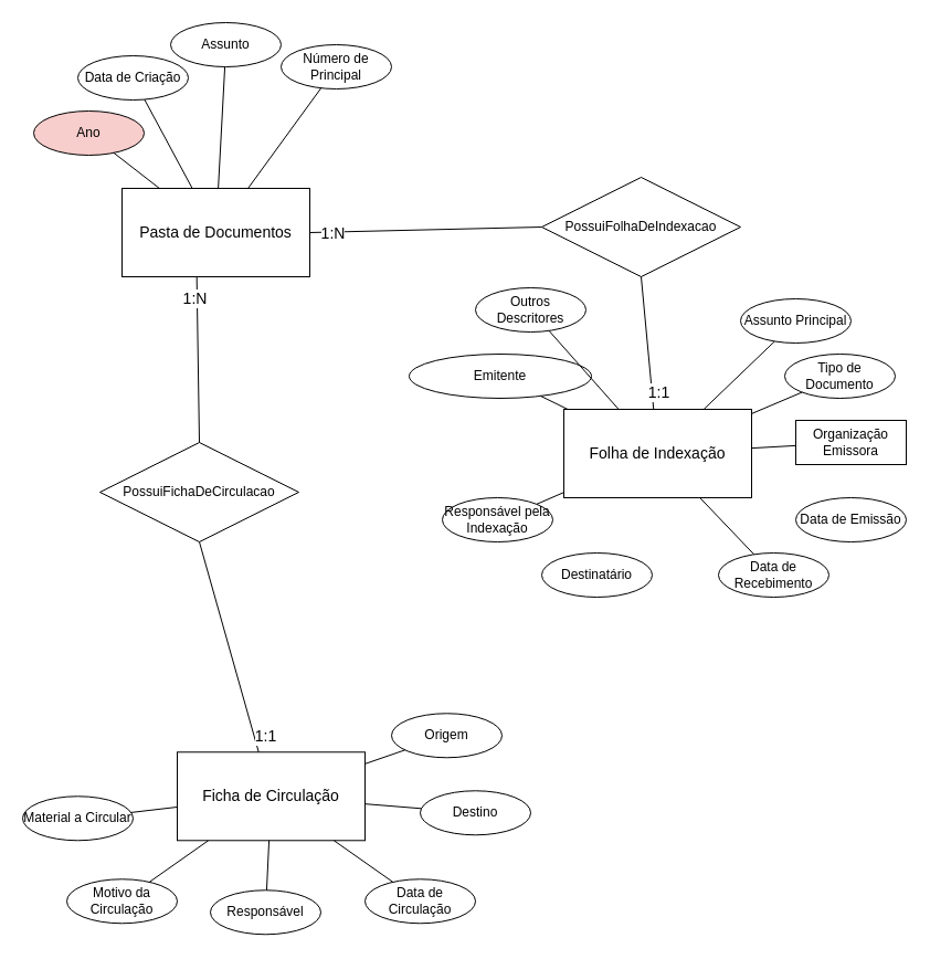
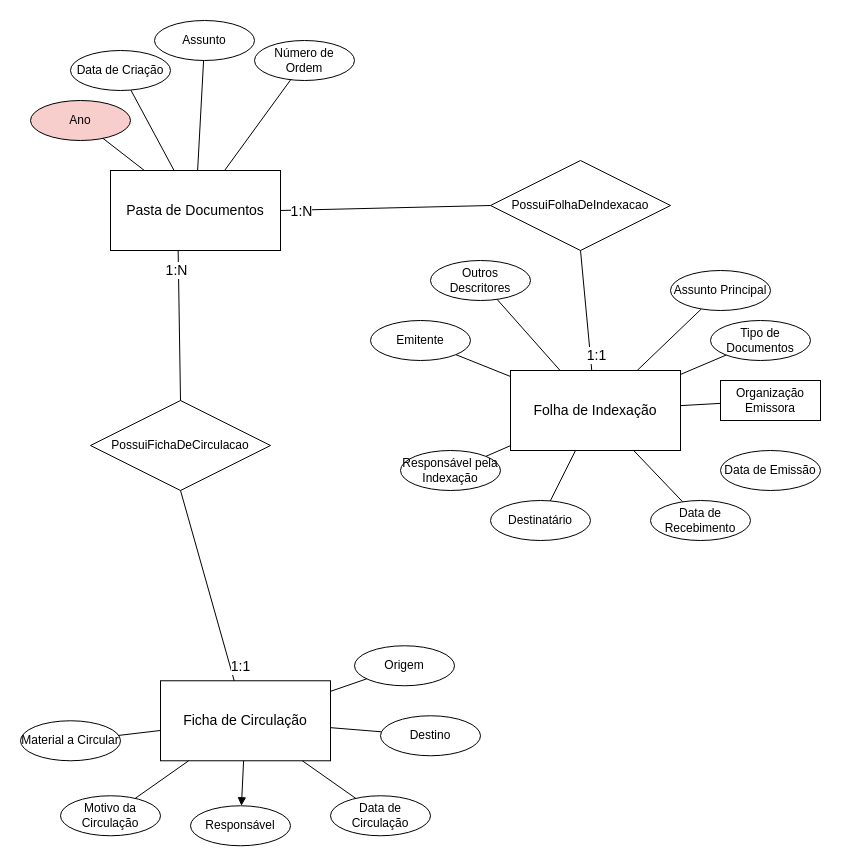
  <mxCell id="0" />
  <mxCell id="1" parent="0" />
  <mxCell id="2" value="Pasta de Documentos" style="whiteSpace=wrap;html=1;align=center;fontSize=14;" parent="1" vertex="1"><mxGeometry x="110" y="170" width="170" height="80" as="geometry" /></mxCell>
  <mxCell id="3" value="PossuiFichaDeCirculacao" style="shape=rhombus;perimeter=rhombusPerimeter;whiteSpace=wrap;html=1;align=center;" parent="1" vertex="1"><mxGeometry x="90" y="400" width="180" height="90" as="geometry" /></mxCell>
  <mxCell id="4" value="Ficha de Circulação" style="whiteSpace=wrap;html=1;align=center;fontSize=14;" parent="1" vertex="1"><mxGeometry x="160" y="680.27" width="170" height="80" as="geometry" /></mxCell>
  <mxCell id="5" value="Folha de Indexação" style="whiteSpace=wrap;html=1;align=center;fontSize=14;" parent="1" vertex="1"><mxGeometry x="510" y="370" width="170" height="80" as="geometry" /></mxCell>
  <mxCell id="6" value="PossuiFolhaDeIndexacao" style="shape=rhombus;perimeter=rhombusPerimeter;whiteSpace=wrap;html=1;align=center;fontSize=12;" parent="1" vertex="1"><mxGeometry x="490" y="160" width="180" height="90" as="geometry" /></mxCell>
  <mxCell id="7" value="" style="endArrow=none;html=1;rounded=0;entryX=0.398;entryY=1.004;entryDx=0;entryDy=0;exitX=0.5;exitY=0;exitDx=0;exitDy=0;entryPerimeter=0;" parent="1" source="3" target="2" edge="1"><mxGeometry relative="1" as="geometry"><mxPoint x="390" y="350" as="sourcePoint" /><mxPoint x="550" y="350" as="targetPoint" /><Array as="points" /></mxGeometry></mxCell>
  <mxCell id="8" value="1:N" style="edgeLabel;html=1;align=center;verticalAlign=middle;resizable=0;points=[];fontSize=14;" parent="7" vertex="1" connectable="0"><mxGeometry x="0.752" y="2" relative="1" as="geometry"><mxPoint as="offset" /></mxGeometry></mxCell>
  <mxCell id="9" value="" style="endArrow=none;html=1;rounded=0;exitX=0.5;exitY=1;exitDx=0;exitDy=0;" parent="1" source="3" edge="1" target="4"><mxGeometry relative="1" as="geometry"><mxPoint x="390" y="700" as="sourcePoint" /><mxPoint x="265" y="895" as="targetPoint" /></mxGeometry></mxCell>
  <mxCell id="10" value="1:1" style="edgeLabel;html=1;align=center;verticalAlign=middle;resizable=0;points=[];fontSize=14;" parent="9" vertex="1" connectable="0"><mxGeometry x="0.808" y="-2" relative="1" as="geometry"><mxPoint x="13" y="3" as="offset" /></mxGeometry></mxCell>
  <mxCell id="11" value="" style="endArrow=none;html=1;rounded=0;exitX=1;exitY=0.5;exitDx=0;exitDy=0;entryX=0;entryY=0.5;entryDx=0;entryDy=0;" parent="1" source="2" target="6" edge="1"><mxGeometry relative="1" as="geometry"><mxPoint x="390" y="350" as="sourcePoint" /><mxPoint x="550" y="350" as="targetPoint" /></mxGeometry></mxCell>
  <mxCell id="12" value="1:N" style="edgeLabel;html=1;align=center;verticalAlign=middle;resizable=0;points=[];fontSize=14;" parent="11" vertex="1" connectable="0"><mxGeometry x="-0.814" y="-1" relative="1" as="geometry"><mxPoint as="offset" /></mxGeometry></mxCell>
  <mxCell id="13" value="" style="endArrow=none;html=1;rounded=0;exitX=0.5;exitY=1;exitDx=0;exitDy=0;" parent="1" source="6" target="5" edge="1"><mxGeometry relative="1" as="geometry"><mxPoint x="90" y="600" as="sourcePoint" /><mxPoint x="250" y="600" as="targetPoint" /></mxGeometry></mxCell>
  <mxCell id="14" value="1:1" style="edgeLabel;html=1;align=center;verticalAlign=middle;resizable=0;points=[];fontSize=14;" parent="13" vertex="1" connectable="0"><mxGeometry x="0.743" y="2" relative="1" as="geometry"><mxPoint x="4" as="offset" /></mxGeometry></mxCell>
  <mxCell id="15" value="Assunto" style="ellipse;whiteSpace=wrap;html=1;align=center;" parent="1" vertex="1"><mxGeometry x="154" y="20" width="100" height="40" as="geometry" /></mxCell>
  <mxCell id="16" value="Ano" style="ellipse;whiteSpace=wrap;html=1;align=center;fillColor=#f8cecc;" parent="1" vertex="1"><mxGeometry x="30" y="100" width="100" height="40" as="geometry" /></mxCell>
- <mxCell id="17" value="Número de Principal" style="ellipse;whiteSpace=wrap;html=1;align=center;" parent="1" vertex="1"><mxGeometry x="254" y="40" width="100" height="40" as="geometry" /></mxCell>
+ <mxCell id="17" value="Número de Ordem" style="ellipse;whiteSpace=wrap;html=1;align=center;" parent="1" vertex="1"><mxGeometry x="254" y="40" width="100" height="40" as="geometry" /></mxCell>
  <mxCell id="18" value="Data de Criação" style="ellipse;whiteSpace=wrap;html=1;align=center;" parent="1" vertex="1"><mxGeometry x="70" y="50" width="100" height="40" as="geometry" /></mxCell>
  <mxCell id="19" value="" style="endArrow=none;html=1;rounded=0;" parent="1" source="17" target="2" edge="1"><mxGeometry relative="1" as="geometry"><mxPoint x="810" y="350" as="sourcePoint" /><mxPoint x="970" y="350" as="targetPoint" /></mxGeometry></mxCell>
  <mxCell id="20" value="" style="resizable=0;html=1;whiteSpace=wrap;align=left;verticalAlign=bottom;" parent="19" connectable="0" vertex="1"><mxGeometry x="-1" relative="1" as="geometry" /></mxCell>
  <mxCell id="21" value="" style="endArrow=none;html=1;rounded=0;" parent="1" source="18" target="2" edge="1"><mxGeometry relative="1" as="geometry"><mxPoint x="-130" y="260" as="sourcePoint" /><mxPoint x="170" y="160" as="targetPoint" /></mxGeometry></mxCell>
  <mxCell id="22" value="" style="endArrow=none;html=1;rounded=0;" parent="1" source="16" target="2" edge="1"><mxGeometry relative="1" as="geometry"><mxPoint x="-120" y="270" as="sourcePoint" /><mxPoint x="40" y="270" as="targetPoint" /></mxGeometry></mxCell>
  <mxCell id="23" value="" style="endArrow=none;html=1;rounded=0;" parent="1" source="15" target="2" edge="1"><mxGeometry relative="1" as="geometry"><mxPoint x="-100" y="270" as="sourcePoint" /><mxPoint x="60" y="270" as="targetPoint" /></mxGeometry></mxCell>
  <mxCell id="24" value="Material a Circular" style="ellipse;whiteSpace=wrap;html=1;align=center;" parent="1" vertex="1"><mxGeometry x="20" y="720.27" width="100" height="40" as="geometry" /></mxCell>
  <mxCell id="25" value="Origem" style="ellipse;whiteSpace=wrap;html=1;align=center;" parent="1" vertex="1"><mxGeometry x="354" y="645.27" width="100" height="40" as="geometry" /></mxCell>
  <mxCell id="26" value="Destino" style="ellipse;whiteSpace=wrap;html=1;align=center;" parent="1" vertex="1"><mxGeometry x="380" y="715.27" width="100" height="40" as="geometry" /></mxCell>
  <mxCell id="27" value="Responsável" style="ellipse;whiteSpace=wrap;html=1;align=center;" parent="1" vertex="1"><mxGeometry x="190" y="805.27" width="100" height="40" as="geometry" /></mxCell>
  <mxCell id="28" value="Data de Circulação" style="ellipse;whiteSpace=wrap;html=1;align=center;" parent="1" vertex="1"><mxGeometry x="330" y="795.27" width="100" height="40" as="geometry" /></mxCell>
  <mxCell id="29" value="Motivo da Circulação" style="ellipse;whiteSpace=wrap;html=1;align=center;" parent="1" vertex="1"><mxGeometry x="60" y="795.27" width="100" height="40" as="geometry" /></mxCell>
  <mxCell id="30" value="" style="endArrow=none;html=1;rounded=0;" parent="1" source="4" target="26" edge="1"><mxGeometry relative="1" as="geometry"><mxPoint x="530" y="885.27" as="sourcePoint" /><mxPoint x="690" y="885.27" as="targetPoint" /></mxGeometry></mxCell>
  <mxCell id="31" value="" style="endArrow=none;html=1;rounded=0;" parent="1" source="4" target="28" edge="1"><mxGeometry relative="1" as="geometry"><mxPoint x="540" y="895.27" as="sourcePoint" /><mxPoint x="700" y="895.27" as="targetPoint" /></mxGeometry></mxCell>
- <mxCell id="32" value="" style="endArrow=none;html=1;rounded=0;" parent="1" source="4" target="27" edge="1"><mxGeometry relative="1" as="geometry"><mxPoint x="230" y="775.27" as="sourcePoint" /><mxPoint x="710" y="905.27" as="targetPoint" /></mxGeometry></mxCell>
+ <mxCell id="32" value="" style="endArrow=block;html=1;rounded=0;" parent="1" source="4" target="27" edge="1"><mxGeometry relative="1" as="geometry"><mxPoint x="230" y="775.27" as="sourcePoint" /><mxPoint x="710" y="905.27" as="targetPoint" /></mxGeometry></mxCell>
  <mxCell id="33" value="" style="endArrow=none;html=1;rounded=0;" parent="1" source="24" target="4" edge="1"><mxGeometry relative="1" as="geometry"><mxPoint x="560" y="915.27" as="sourcePoint" /><mxPoint x="720" y="915.27" as="targetPoint" /></mxGeometry></mxCell>
  <mxCell id="34" value="" style="endArrow=none;html=1;rounded=0;" parent="1" source="4" target="29" edge="1"><mxGeometry relative="1" as="geometry"><mxPoint x="175" y="905.27" as="sourcePoint" /><mxPoint x="335" y="905.27" as="targetPoint" /></mxGeometry></mxCell>
  <mxCell id="35" value="" style="endArrow=none;html=1;rounded=0;" parent="1" source="4" target="25" edge="1"><mxGeometry relative="1" as="geometry"><mxPoint x="590" y="945.27" as="sourcePoint" /><mxPoint x="750" y="945.27" as="targetPoint" /></mxGeometry></mxCell>
  <mxCell id="36" value="Destinatário" style="ellipse;whiteSpace=wrap;html=1;align=center;" parent="1" vertex="1"><mxGeometry x="490" y="500" width="100" height="40" as="geometry" /></mxCell>
  <mxCell id="37" value="Assunto Principal" style="ellipse;whiteSpace=wrap;html=1;align=center;" parent="1" vertex="1"><mxGeometry x="670" y="270" width="100" height="40" as="geometry" /></mxCell>
  <mxCell id="38" value="Outros Descritores" style="ellipse;whiteSpace=wrap;html=1;align=center;" parent="1" vertex="1"><mxGeometry x="430" y="260" width="100" height="40" as="geometry" /></mxCell>
  <mxCell id="39" value="Data de Recebimento" style="ellipse;whiteSpace=wrap;html=1;align=center;" parent="1" vertex="1"><mxGeometry x="650" y="500" width="100" height="40" as="geometry" /></mxCell>
  <mxCell id="40" value="Responsável pela Indexação" style="ellipse;whiteSpace=wrap;html=1;align=center;" parent="1" vertex="1"><mxGeometry x="400" y="450" width="100" height="40" as="geometry" /></mxCell>
  <mxCell id="41" value="Organização Emissora" style="whiteSpace=wrap;html=1;align=center;rounded=0;" parent="1" vertex="1"><mxGeometry x="720" y="380" width="100" height="40" as="geometry" /></mxCell>
  <mxCell id="42" value="Data de Emissão" style="ellipse;whiteSpace=wrap;html=1;align=center;" parent="1" vertex="1"><mxGeometry x="720" y="450" width="100" height="40" as="geometry" /></mxCell>
- <mxCell id="43" value="Emitente" style="ellipse;whiteSpace=wrap;html=1;align=center;" parent="1" vertex="1"><mxGeometry x="370" y="320" width="165" height="40" as="geometry" /></mxCell>
- <mxCell id="44" value="Tipo de Documento" style="ellipse;whiteSpace=wrap;html=1;align=center;" parent="1" vertex="1"><mxGeometry x="710" y="320" width="100" height="40" as="geometry" /></mxCell>
+ <mxCell id="43" value="Emitente" style="ellipse;whiteSpace=wrap;html=1;align=center;" parent="1" vertex="1"><mxGeometry x="370" y="320" width="100" height="40" as="geometry" /></mxCell>
+ <mxCell id="44" value="Tipo de Documentos" style="ellipse;whiteSpace=wrap;html=1;align=center;" parent="1" vertex="1"><mxGeometry x="710" y="320" width="100" height="40" as="geometry" /></mxCell>
  <mxCell id="45" value="" style="endArrow=none;html=1;rounded=0;" parent="1" source="38" target="5" edge="1"><mxGeometry relative="1" as="geometry"><mxPoint x="570" y="640" as="sourcePoint" /><mxPoint x="730" y="640" as="targetPoint" /></mxGeometry></mxCell>
  <mxCell id="46" value="" style="endArrow=none;html=1;rounded=0;" parent="1" source="43" target="5" edge="1"><mxGeometry relative="1" as="geometry"><mxPoint x="580" y="650" as="sourcePoint" /><mxPoint x="740" y="650" as="targetPoint" /></mxGeometry></mxCell>
  <mxCell id="47" value="" style="endArrow=none;html=1;rounded=0;" parent="1" source="40" target="5" edge="1"><mxGeometry relative="1" as="geometry"><mxPoint x="590" y="660" as="sourcePoint" /><mxPoint x="750" y="660" as="targetPoint" /></mxGeometry></mxCell>
+ <mxCell id="48" value="" style="endArrow=none;html=1;rounded=0;" parent="1" source="5" target="36" edge="1"><mxGeometry relative="1" as="geometry"><mxPoint x="600" y="670" as="sourcePoint" /><mxPoint x="760" y="670" as="targetPoint" /></mxGeometry></mxCell>
  <mxCell id="49" value="" style="endArrow=none;html=1;rounded=0;" parent="1" source="5" target="39" edge="1"><mxGeometry relative="1" as="geometry"><mxPoint x="610" y="680" as="sourcePoint" /><mxPoint x="770" y="680" as="targetPoint" /></mxGeometry></mxCell>
  <mxCell id="50" value="" style="endArrow=none;html=1;rounded=0;" parent="1" source="5" target="44" edge="1"><mxGeometry relative="1" as="geometry"><mxPoint x="620" y="690" as="sourcePoint" /><mxPoint x="780" y="690" as="targetPoint" /></mxGeometry></mxCell>
  <mxCell id="51" value="" style="endArrow=none;html=1;rounded=0;" parent="1" source="5" target="41" edge="1"><mxGeometry relative="1" as="geometry"><mxPoint x="630" y="700" as="sourcePoint" /><mxPoint x="790" y="700" as="targetPoint" /></mxGeometry></mxCell>
  <mxCell id="52" value="" style="endArrow=none;html=1;rounded=0;" parent="1" source="37" target="5" edge="1"><mxGeometry relative="1" as="geometry"><mxPoint x="650" y="720" as="sourcePoint" /><mxPoint x="810" y="720" as="targetPoint" /></mxGeometry></mxCell>
